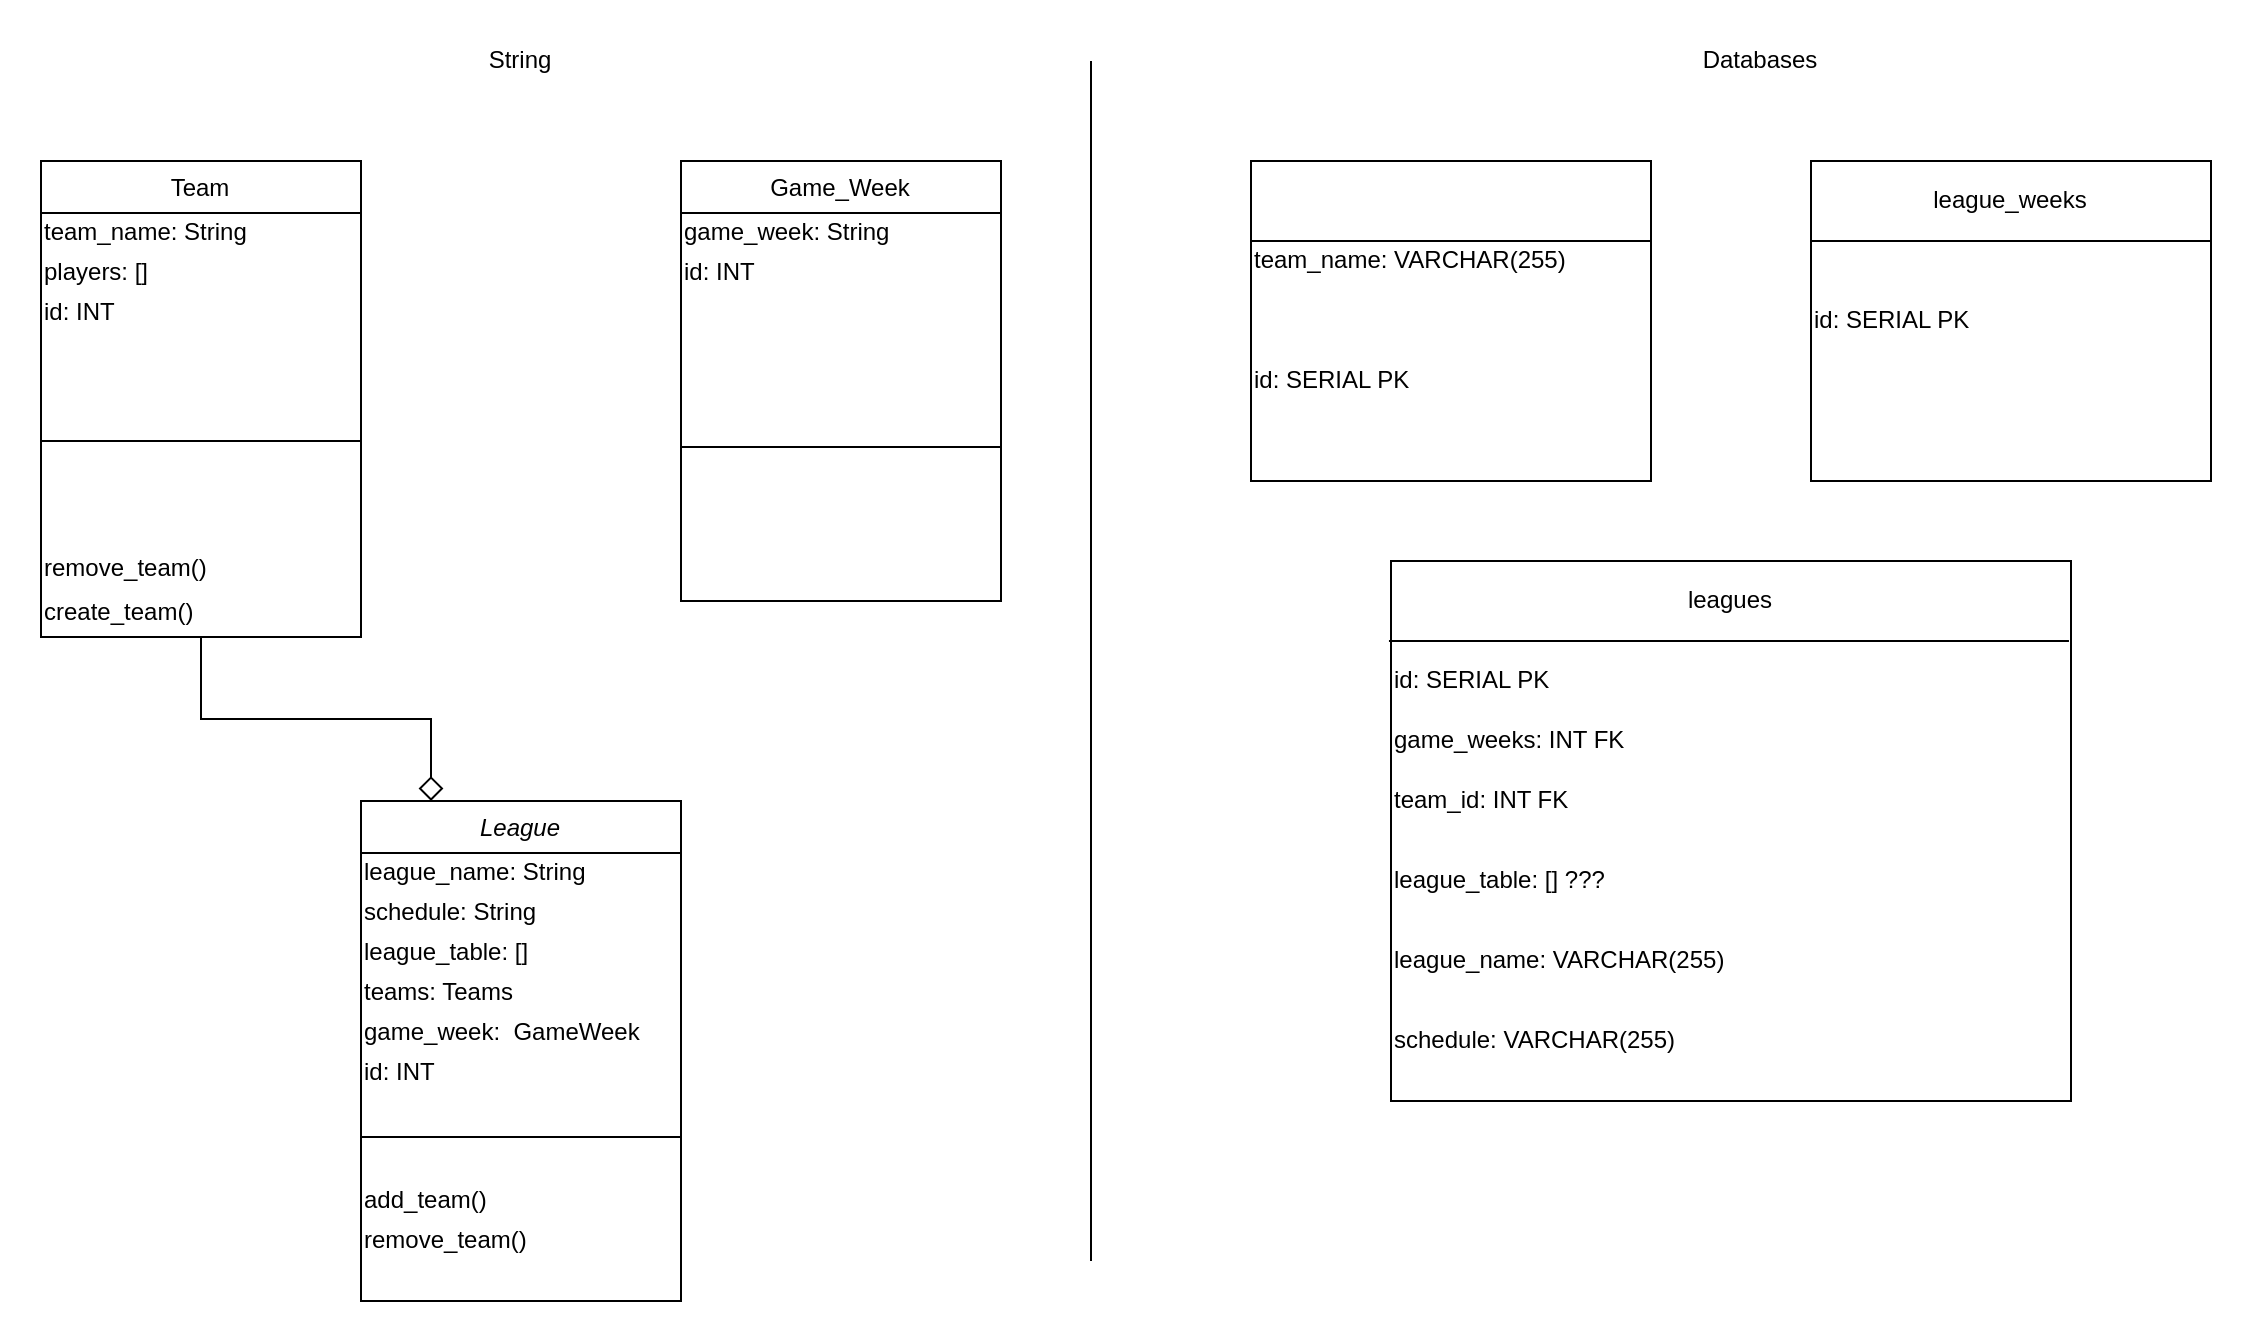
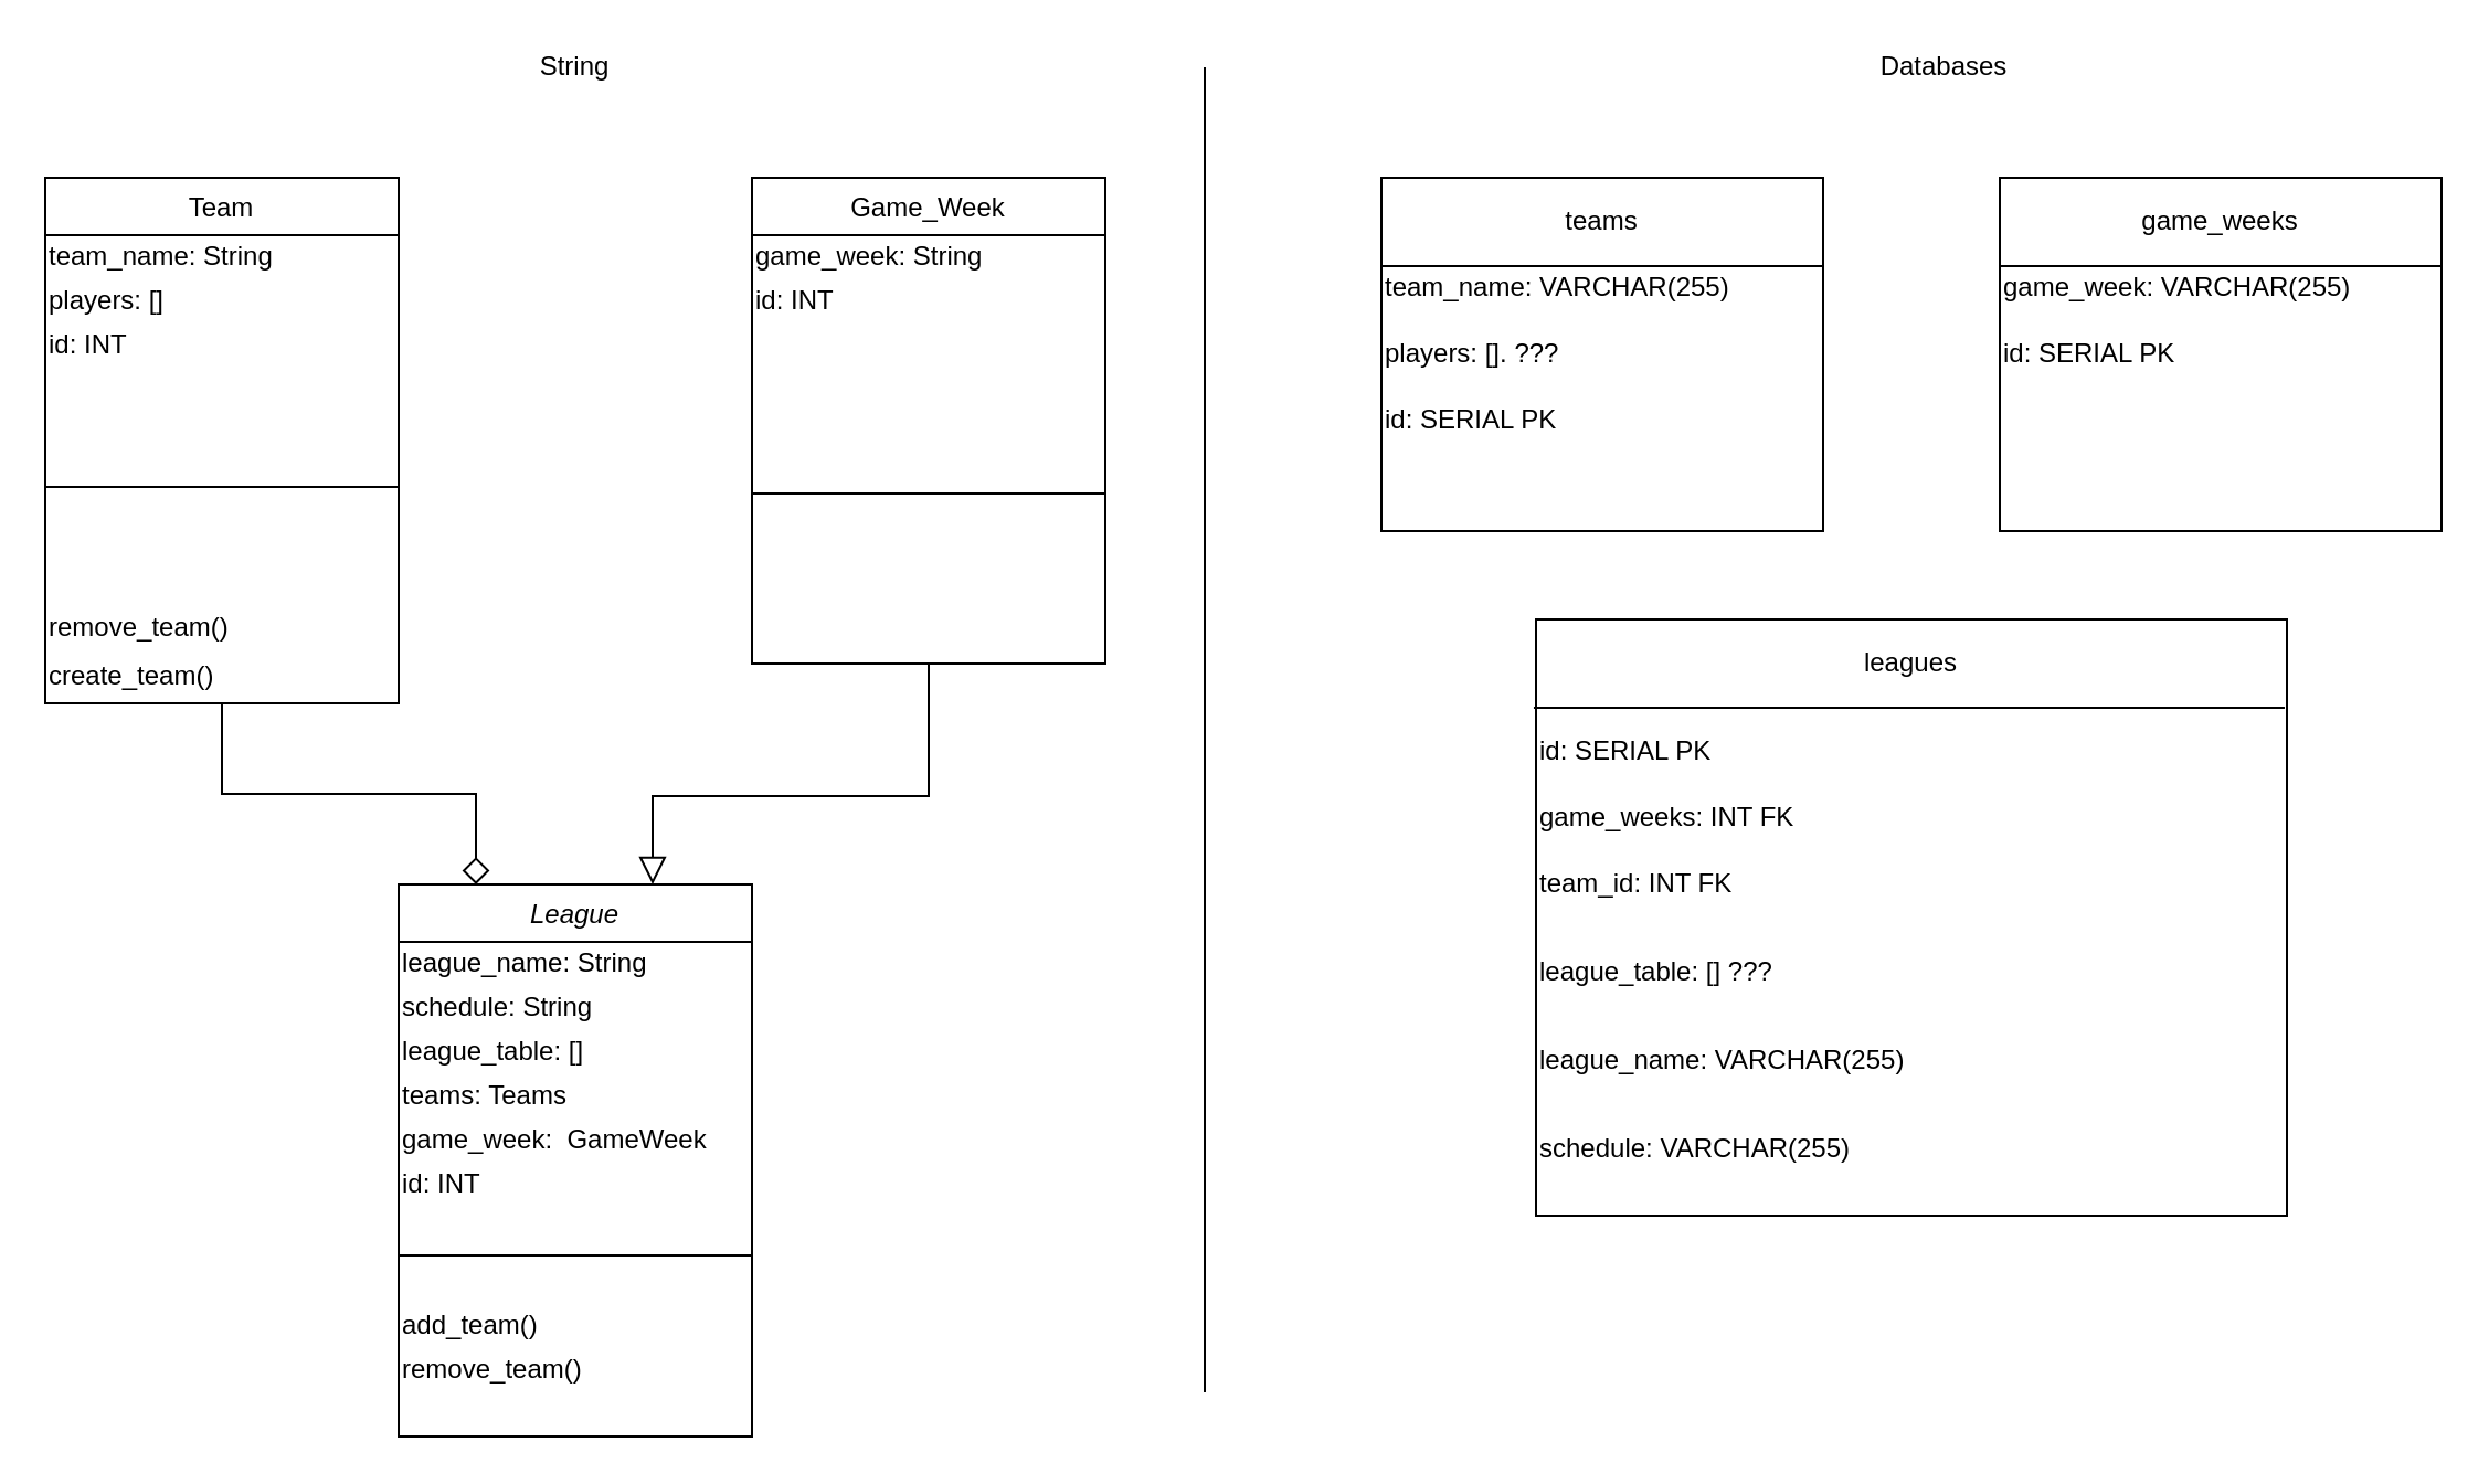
  <mxCell id="0" />
  <mxCell id="1" parent="0" />
  <mxCell id="2" value="" style="endArrow=diamond;endSize=10;endFill=0;shadow=0;strokeWidth=1;rounded=0;edgeStyle=elbowEdgeStyle;elbow=vertical;" parent="1" source="15" target="26" edge="1"><mxGeometry width="160" relative="1" as="geometry"><mxPoint x="180" y="-77" as="sourcePoint" /><mxPoint x="180" y="-77" as="targetPoint" /><Array as="points"><mxPoint x="215" y="359" /></Array></mxGeometry></mxCell>
+ <mxCell id="3" value="" style="endArrow=block;endSize=10;endFill=0;shadow=0;strokeWidth=1;rounded=0;edgeStyle=elbowEdgeStyle;elbow=vertical;" parent="1" source="22" target="26" edge="1"><mxGeometry width="160" relative="1" as="geometry"><mxPoint x="190" y="93" as="sourcePoint" /><mxPoint x="290" y="-9" as="targetPoint" /><Array as="points"><mxPoint x="295" y="360" /></Array></mxGeometry></mxCell>
  <mxCell id="4" value="" style="endArrow=none;html=1;" parent="1" edge="1"><mxGeometry width="50" height="50" relative="1" as="geometry"><mxPoint x="545" y="630" as="sourcePoint" /><mxPoint x="545" y="30" as="targetPoint" /></mxGeometry></mxCell>
  <mxCell id="5" value="String" style="text;html=1;strokeColor=none;fillColor=none;align=center;verticalAlign=middle;whiteSpace=wrap;rounded=0;" parent="1" vertex="1"><mxGeometry x="185" y="20" width="150" height="20" as="geometry" /></mxCell>
  <mxCell id="6" value="Databases" style="text;html=1;strokeColor=none;fillColor=none;align=center;verticalAlign=middle;whiteSpace=wrap;rounded=0;" parent="1" vertex="1"><mxGeometry x="825" y="20" width="110" height="20" as="geometry" /></mxCell>
  <mxCell id="7" value="" style="rounded=0;whiteSpace=wrap;html=1;" parent="1" vertex="1"><mxGeometry x="625" y="80" width="200" height="160" as="geometry" /></mxCell>
  <mxCell id="8" value="" style="rounded=0;whiteSpace=wrap;html=1;" parent="1" vertex="1"><mxGeometry x="905" y="80" width="200" height="160" as="geometry" /></mxCell>
  <mxCell id="9" value="" style="rounded=0;whiteSpace=wrap;html=1;" parent="1" vertex="1"><mxGeometry x="695" y="280" width="340" height="270" as="geometry" /></mxCell>
  <mxCell id="10" value="" style="endArrow=none;html=1;entryX=1;entryY=0.25;entryDx=0;entryDy=0;exitX=0;exitY=0.25;exitDx=0;exitDy=0;" parent="1" source="7" target="7" edge="1"><mxGeometry width="50" height="50" relative="1" as="geometry"><mxPoint x="385" y="310" as="sourcePoint" /><mxPoint x="435" y="260" as="targetPoint" /></mxGeometry></mxCell>
  <mxCell id="11" value="" style="endArrow=none;html=1;entryX=1;entryY=0.25;entryDx=0;entryDy=0;exitX=0;exitY=0.25;exitDx=0;exitDy=0;" parent="1" source="8" target="8" edge="1"><mxGeometry width="50" height="50" relative="1" as="geometry"><mxPoint x="385" y="310" as="sourcePoint" /><mxPoint x="435" y="260" as="targetPoint" /></mxGeometry></mxCell>
+ <mxCell id="12" value="teams" style="text;html=1;strokeColor=none;fillColor=none;align=center;verticalAlign=middle;whiteSpace=wrap;rounded=0;" parent="1" vertex="1"><mxGeometry x="625" y="80" width="200" height="40" as="geometry" /></mxCell>
  <mxCell id="13" value="leagues" style="text;html=1;strokeColor=none;fillColor=none;align=center;verticalAlign=middle;whiteSpace=wrap;rounded=0;" parent="1" vertex="1"><mxGeometry x="695" y="280" width="340" height="40" as="geometry" /></mxCell>
- <mxCell id="14" value="league_weeks" style="text;html=1;strokeColor=none;fillColor=none;align=center;verticalAlign=middle;whiteSpace=wrap;rounded=0;" parent="1" vertex="1"><mxGeometry x="905" y="80" width="200" height="40" as="geometry" /></mxCell>
+ <mxCell id="14" value="game_weeks" style="text;html=1;strokeColor=none;fillColor=none;align=center;verticalAlign=middle;whiteSpace=wrap;rounded=0;" parent="1" vertex="1"><mxGeometry x="905" y="80" width="200" height="40" as="geometry" /></mxCell>
  <mxCell id="15" value="Team" style="swimlane;fontStyle=0;align=center;verticalAlign=top;childLayout=stackLayout;horizontal=1;startSize=26;horizontalStack=0;resizeParent=1;resizeLast=0;collapsible=1;marginBottom=0;rounded=0;shadow=0;strokeWidth=1;" parent="1" vertex="1"><mxGeometry x="20" y="80" width="160" height="238" as="geometry"><mxRectangle x="130" y="380" width="160" height="26" as="alternateBounds" /></mxGeometry></mxCell>
  <mxCell id="16" value="team_name: String" style="text;html=1;strokeColor=none;fillColor=none;align=left;verticalAlign=middle;whiteSpace=wrap;rounded=0;" parent="15" vertex="1"><mxGeometry y="26" width="160" height="20" as="geometry" /></mxCell>
  <mxCell id="17" value="players: []" style="text;html=1;strokeColor=none;fillColor=none;align=left;verticalAlign=middle;whiteSpace=wrap;rounded=0;" parent="15" vertex="1"><mxGeometry y="46" width="160" height="20" as="geometry" /></mxCell>
  <mxCell id="18" value="id: INT" style="text;html=1;strokeColor=none;fillColor=none;align=left;verticalAlign=middle;whiteSpace=wrap;rounded=0;" parent="15" vertex="1"><mxGeometry y="66" width="160" height="20" as="geometry" /></mxCell>
  <mxCell id="19" value="" style="line;html=1;strokeWidth=1;align=left;verticalAlign=middle;spacingTop=-1;spacingLeft=3;spacingRight=3;rotatable=0;labelPosition=right;points=[];portConstraint=eastwest;" parent="15" vertex="1"><mxGeometry y="86" width="160" height="108" as="geometry" /></mxCell>
  <mxCell id="20" value="remove_team()" style="text;html=1;strokeColor=none;fillColor=none;align=left;verticalAlign=middle;whiteSpace=wrap;rounded=0;" parent="15" vertex="1"><mxGeometry y="194" width="160" height="20" as="geometry" /></mxCell>
  <mxCell id="21" value="create_team()" style="text;html=1;strokeColor=none;fillColor=none;align=left;verticalAlign=middle;whiteSpace=wrap;rounded=0;" parent="15" vertex="1"><mxGeometry y="214" width="160" height="24" as="geometry" /></mxCell>
  <mxCell id="22" value="Game_Week" style="swimlane;fontStyle=0;align=center;verticalAlign=top;childLayout=stackLayout;horizontal=1;startSize=26;horizontalStack=0;resizeParent=1;resizeLast=0;collapsible=1;marginBottom=0;rounded=0;shadow=0;strokeWidth=1;" parent="1" vertex="1"><mxGeometry x="340" y="80" width="160" height="220" as="geometry"><mxRectangle x="340" y="380" width="170" height="26" as="alternateBounds" /></mxGeometry></mxCell>
  <mxCell id="23" value="game_week: String" style="text;html=1;strokeColor=none;fillColor=none;align=left;verticalAlign=middle;whiteSpace=wrap;rounded=0;" parent="22" vertex="1"><mxGeometry y="26" width="160" height="20" as="geometry" /></mxCell>
  <mxCell id="24" value="id: INT" style="text;html=1;strokeColor=none;fillColor=none;align=left;verticalAlign=middle;whiteSpace=wrap;rounded=0;" parent="22" vertex="1"><mxGeometry y="46" width="160" height="20" as="geometry" /></mxCell>
  <mxCell id="25" value="" style="line;html=1;strokeWidth=1;align=left;verticalAlign=middle;spacingTop=-1;spacingLeft=3;spacingRight=3;rotatable=0;labelPosition=right;points=[];portConstraint=eastwest;" parent="22" vertex="1"><mxGeometry y="66" width="160" height="154" as="geometry" /></mxCell>
  <mxCell id="26" value="League" style="swimlane;fontStyle=2;align=center;verticalAlign=top;childLayout=stackLayout;horizontal=1;startSize=26;horizontalStack=0;resizeParent=1;resizeLast=0;collapsible=1;marginBottom=0;rounded=0;shadow=0;strokeWidth=1;" parent="1" vertex="1"><mxGeometry x="180" y="400" width="160" height="250" as="geometry"><mxRectangle x="230" y="140" width="160" height="26" as="alternateBounds" /></mxGeometry></mxCell>
  <mxCell id="27" value="league_name: String" style="text;html=1;strokeColor=none;fillColor=none;align=left;verticalAlign=middle;whiteSpace=wrap;rounded=0;" parent="26" vertex="1"><mxGeometry y="26" width="160" height="20" as="geometry" /></mxCell>
  <mxCell id="28" value="schedule: String" style="text;html=1;strokeColor=none;fillColor=none;align=left;verticalAlign=middle;whiteSpace=wrap;rounded=0;" parent="26" vertex="1"><mxGeometry y="46" width="160" height="20" as="geometry" /></mxCell>
  <mxCell id="29" value="league_table: []" style="text;html=1;strokeColor=none;fillColor=none;align=left;verticalAlign=middle;whiteSpace=wrap;rounded=0;" parent="26" vertex="1"><mxGeometry y="66" width="160" height="20" as="geometry" /></mxCell>
  <mxCell id="30" value="teams: Teams" style="text;html=1;strokeColor=none;fillColor=none;align=left;verticalAlign=middle;whiteSpace=wrap;rounded=0;" parent="26" vertex="1"><mxGeometry y="86" width="160" height="20" as="geometry" /></mxCell>
  <mxCell id="31" value="game_week:&amp;nbsp; GameWeek" style="text;html=1;strokeColor=none;fillColor=none;align=left;verticalAlign=middle;whiteSpace=wrap;rounded=0;" parent="26" vertex="1"><mxGeometry y="106" width="160" height="20" as="geometry" /></mxCell>
  <mxCell id="32" value="id: INT" style="text;html=1;strokeColor=none;fillColor=none;align=left;verticalAlign=middle;whiteSpace=wrap;rounded=0;" parent="26" vertex="1"><mxGeometry y="126" width="160" height="20" as="geometry" /></mxCell>
  <mxCell id="33" value="" style="line;html=1;strokeWidth=1;align=left;verticalAlign=middle;spacingTop=-1;spacingLeft=3;spacingRight=3;rotatable=0;labelPosition=right;points=[];portConstraint=eastwest;" parent="26" vertex="1"><mxGeometry y="146" width="160" height="44" as="geometry" /></mxCell>
  <mxCell id="34" value="add_team()" style="text;html=1;strokeColor=none;fillColor=none;align=left;verticalAlign=middle;whiteSpace=wrap;rounded=0;" parent="26" vertex="1"><mxGeometry y="190" width="160" height="20" as="geometry" /></mxCell>
  <mxCell id="35" value="remove_team()" style="text;html=1;strokeColor=none;fillColor=none;align=left;verticalAlign=middle;whiteSpace=wrap;rounded=0;" parent="26" vertex="1"><mxGeometry y="210" width="160" height="20" as="geometry" /></mxCell>
  <mxCell id="36" value="team_name: VARCHAR(255)" style="text;html=1;strokeColor=none;fillColor=none;align=left;verticalAlign=middle;whiteSpace=wrap;rounded=0;" parent="1" vertex="1"><mxGeometry x="625" y="120" width="200" height="20" as="geometry" /></mxCell>
  <mxCell id="37" value="id: SERIAL PK" style="text;html=1;strokeColor=none;fillColor=none;align=left;verticalAlign=middle;whiteSpace=wrap;rounded=0;" parent="1" vertex="1"><mxGeometry x="625" y="180" width="200" height="20" as="geometry" /></mxCell>
+ <mxCell id="38" value="players: []. ???" style="text;html=1;strokeColor=none;fillColor=none;align=left;verticalAlign=middle;whiteSpace=wrap;rounded=0;" parent="1" vertex="1"><mxGeometry x="625" y="150" width="200" height="20" as="geometry" /></mxCell>
+ <mxCell id="39" value="game_week: VARCHAR(255)" style="text;html=1;strokeColor=none;fillColor=none;align=left;verticalAlign=middle;whiteSpace=wrap;rounded=0;" parent="1" vertex="1"><mxGeometry x="905" y="120" width="200" height="20" as="geometry" /></mxCell>
  <mxCell id="40" value="id: SERIAL PK" style="text;html=1;strokeColor=none;fillColor=none;align=left;verticalAlign=middle;whiteSpace=wrap;rounded=0;" parent="1" vertex="1"><mxGeometry x="905" y="150" width="200" height="20" as="geometry" /></mxCell>
  <mxCell id="41" value="team_id: INT FK" style="text;html=1;strokeColor=none;fillColor=none;align=left;verticalAlign=middle;whiteSpace=wrap;rounded=0;" parent="1" vertex="1"><mxGeometry x="695" y="390" width="340" height="20" as="geometry" /></mxCell>
  <mxCell id="42" value="game_weeks: INT FK" style="text;html=1;strokeColor=none;fillColor=none;align=left;verticalAlign=middle;whiteSpace=wrap;rounded=0;" parent="1" vertex="1"><mxGeometry x="695" y="360" width="340" height="20" as="geometry" /></mxCell>
  <mxCell id="43" value="id: SERIAL PK" style="text;html=1;strokeColor=none;fillColor=none;align=left;verticalAlign=middle;whiteSpace=wrap;rounded=0;" parent="1" vertex="1"><mxGeometry x="695" y="330" width="340" height="20" as="geometry" /></mxCell>
  <mxCell id="44" value="" style="endArrow=none;html=1;exitX=0.997;exitY=0.148;exitDx=0;exitDy=0;exitPerimeter=0;entryX=-0.003;entryY=0.148;entryDx=0;entryDy=0;entryPerimeter=0;" parent="1" source="9" target="9" edge="1"><mxGeometry width="50" height="50" relative="1" as="geometry"><mxPoint x="665" y="330" as="sourcePoint" /><mxPoint x="715" y="280" as="targetPoint" /></mxGeometry></mxCell>
  <mxCell id="45" value="league_name: VARCHAR(255)" style="text;html=1;strokeColor=none;fillColor=none;align=left;verticalAlign=middle;whiteSpace=wrap;rounded=0;" parent="1" vertex="1"><mxGeometry x="695" y="470" width="340" height="20" as="geometry" /></mxCell>
  <mxCell id="46" value="schedule: VARCHAR(255)" style="text;html=1;strokeColor=none;fillColor=none;align=left;verticalAlign=middle;whiteSpace=wrap;rounded=0;" parent="1" vertex="1"><mxGeometry x="695" y="510" width="340" height="20" as="geometry" /></mxCell>
  <mxCell id="47" value="league_table: [] ???" style="text;html=1;strokeColor=none;fillColor=none;align=left;verticalAlign=middle;whiteSpace=wrap;rounded=0;" parent="1" vertex="1"><mxGeometry x="695" y="430" width="340" height="20" as="geometry" /></mxCell>
